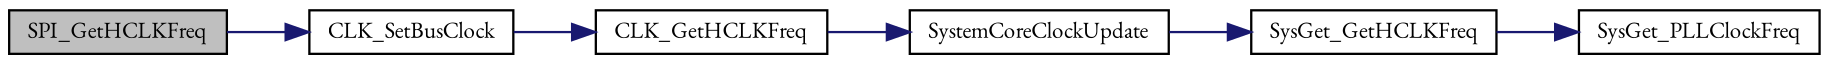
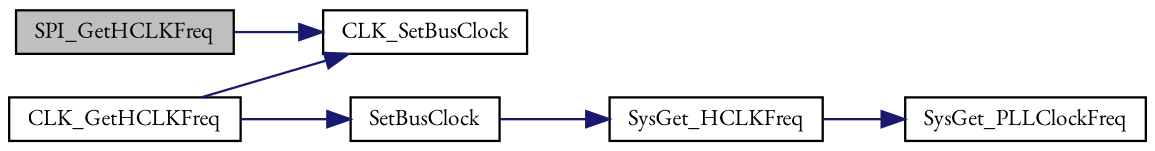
  digraph {
    fontname="EB Garamond"
    rankdir=LR
    node [color=black fillcolor=white fontname="EB Garamond" fontsize=10 shape=record style=filled]
    edge [color=midnightblue fontname="EB Garamond" fontsize=10 labelfontname=Helvetica labelfontsize=10 style=solid]
    n1 [fillcolor=grey75 fontcolor=black height=0.2 label=SPI_GetHCLKFreq width=0.4]
    n2 [height=0.2 label=CLK_SetBusClock width=0.4]
    n3 [height=0.2 label=CLK_GetHCLKFreq width=0.4]
-   n4 [height=0.2 label=SystemCoreClockUpdate width=0.4]
-   n5 [height=0.2 label=SysGet_GetHCLKFreq width=0.4]
+   n4 [height=0.2 label=SetBusClock width=0.4]
+   n5 [height=0.2 label=SysGet_HCLKFreq width=0.4]
    n6 [height=0.2 label=SysGet_PLLClockFreq width=0.4]
    n1 -> n2
-   n2 -> n3
+   n3 -> n2
    n3 -> n4
    n4 -> n5
    n5 -> n6
  }
